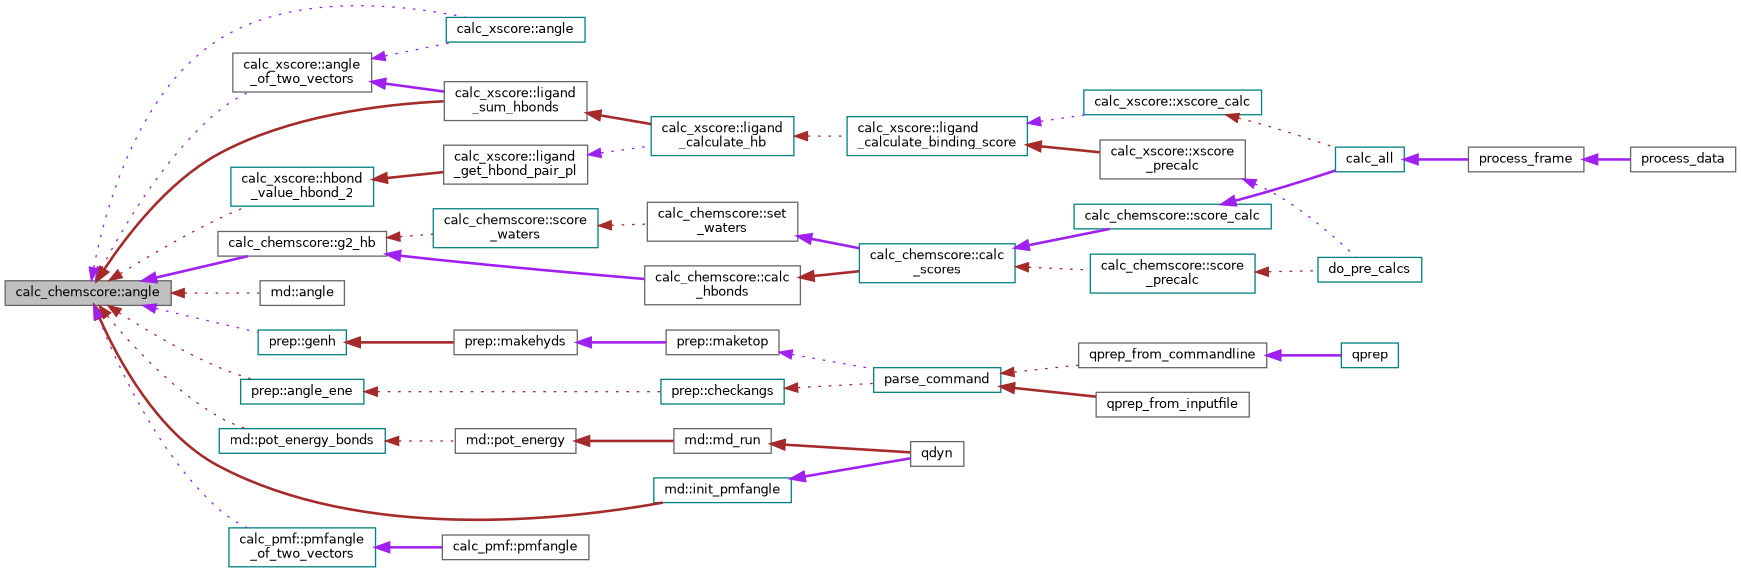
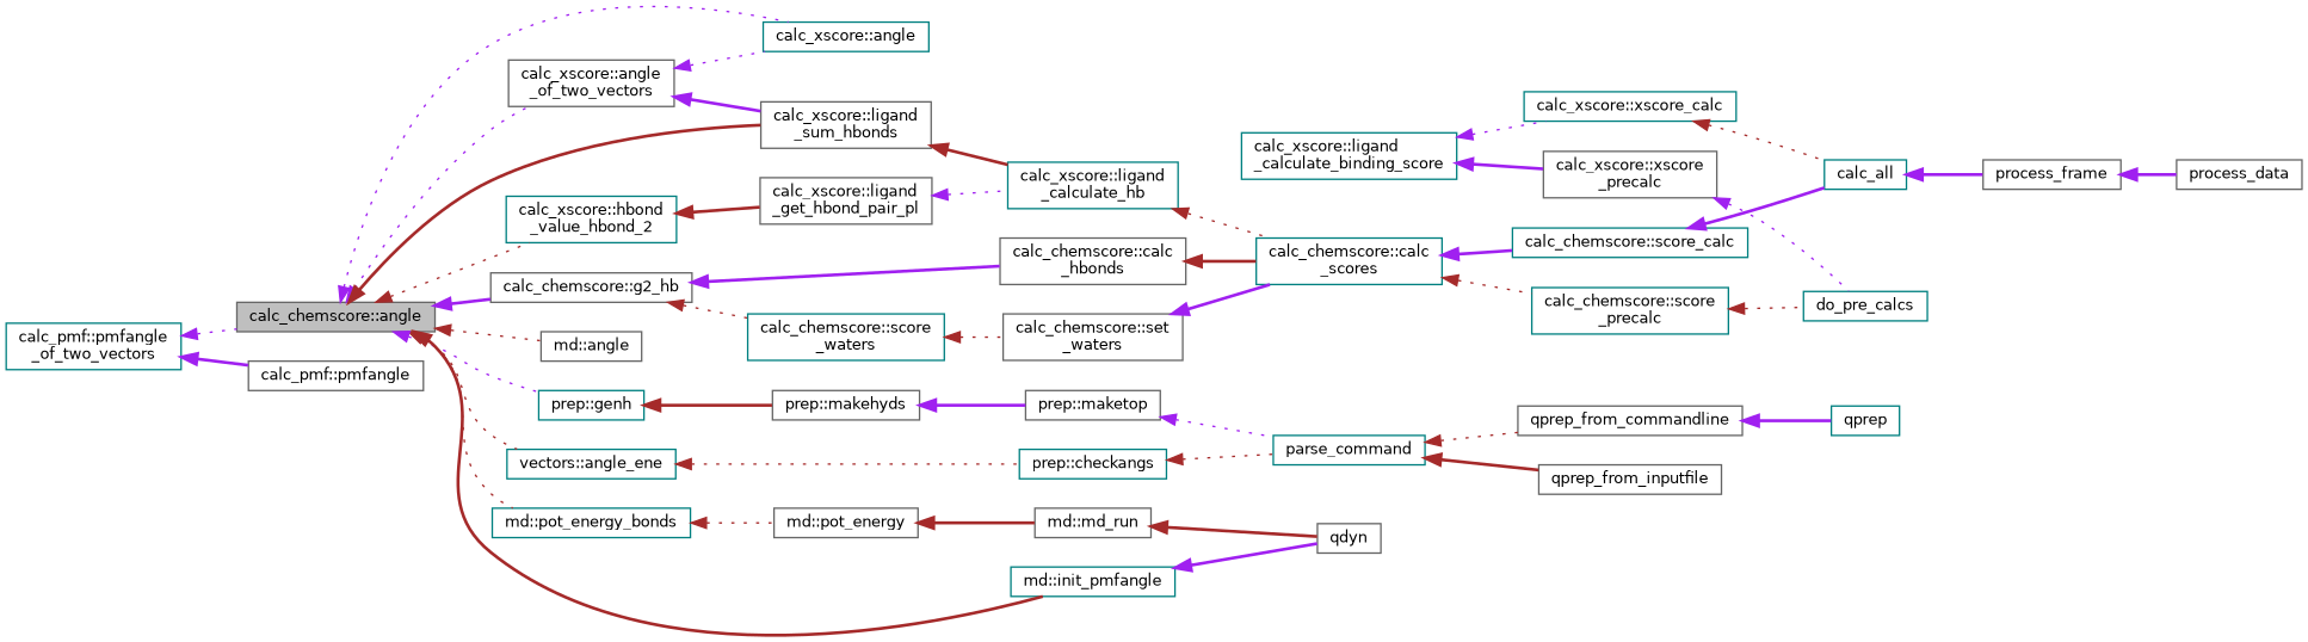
  digraph {
    rankdir=LR
    node [color=gray40 fillcolor=white fontname=Helvetica fontsize=10 shape=record style=filled]
    edge [color=brown dir=back fontname=Helvetica fontsize=10 labelfontname=Helvetica labelfontsize=10 style=dotted]
    n1 [fillcolor=grey75 fontcolor=black height=0.2 label="calc_chemscore::angle" width=0.4]
    n2 [color=teal height=0.2 label="calc_xscore::angle" width=0.4]
    n3 [height=0.2 label="md::angle" width=0.4]
-   n4 [color=teal height=0.2 label="prep::angle_ene" width=0.4]
+   n4 [color=teal height=0.2 label="vectors::angle_ene" width=0.4]
    n5 [height=0.2 label="calc_xscore::angle\l_of_two_vectors" width=0.4]
    n6 [height=0.2 label="calc_xscore::ligand\l_sum_hbonds" width=0.4]
    n7 [height=0.2 label="calc_chemscore::g2_hb" width=0.4]
    n8 [color=teal height=0.2 label="prep::genh" width=0.4]
    n9 [color=teal height=0.2 label="calc_xscore::hbond\l_value_hbond_2" width=0.4]
    n10 [color=teal height=0.2 label="md::init_pmfangle" width=0.4]
    n11 [color=teal height=0.2 label="calc_pmf::pmfangle\l_of_two_vectors" width=0.4]
    n12 [color=teal height=0.2 label="md::pot_energy_bonds" width=0.4]
    n13 [color=teal height=0.2 label="prep::checkangs" width=0.4]
    n14 [color=teal height=0.2 label="calc_xscore::ligand\l_calculate_hb" width=0.4]
    n15 [height=0.2 label="calc_chemscore::calc\l_hbonds" width=0.4]
    n16 [color=teal height=0.2 label="calc_chemscore::score\l_waters" width=0.4]
    n17 [height=0.2 label="prep::makehyds" width=0.4]
    n18 [height=0.2 label="calc_xscore::ligand\l_get_hbond_pair_pl" width=0.4]
    n19 [height=0.2 label=qdyn width=0.4]
    n20 [height=0.2 label="calc_pmf::pmfangle" width=0.4]
    n21 [height=0.2 label="md::pot_energy" width=0.4]
    n22 [color=teal height=0.2 label=parse_command width=0.4]
    n23 [height=0.2 label=qprep_from_commandline width=0.4]
    n24 [height=0.2 label=qprep_from_inputfile width=0.4]
    n25 [color=teal height=0.2 label=qprep width=0.4]
    n26 [color=teal height=0.2 label="calc_xscore::ligand\l_calculate_binding_score" width=0.4]
    n27 [height=0.2 label="calc_xscore::xscore\l_precalc" width=0.4]
    n28 [color=teal height=0.2 label="calc_xscore::xscore_calc" width=0.4]
    n29 [color=teal height=0.2 label=do_pre_calcs width=0.4]
    n30 [color=teal height=0.2 label=calc_all width=0.4]
    n31 [height=0.2 label=process_frame width=0.4]
    n32 [height=0.2 label=process_data width=0.4]
    n33 [color=teal height=0.2 label="calc_chemscore::calc\l_scores" width=0.4]
    n34 [height=0.2 label="calc_chemscore::set\l_waters" width=0.4]
    n35 [color=teal height=0.2 label="calc_chemscore::score\l_precalc" width=0.4]
    n36 [color=teal height=0.2 label="calc_chemscore::score_calc" width=0.4]
    n37 [height=0.2 label="prep::maketop" width=0.4]
    n38 [height=0.2 label="md::md_run" width=0.4]
    n1 -> n2 [color=purple]
    n1 -> n3
    n1 -> n4
    n1 -> n5 [color=purple]
    n1 -> n6 [style=bold]
    n1 -> n7 [color=purple style=bold]
    n1 -> n8 [color=purple]
    n1 -> n9
    n1 -> n10 [style=bold]
-   n1 -> n11 [color=purple]
+   n11 -> n1 [color=purple]
    n1 -> n12
    n4 -> n13
    n5 -> n2 [color=purple]
    n5 -> n6 [color=purple style=bold]
    n6 -> n14 [style=bold]
    n7 -> n15 [color=purple style=bold]
    n7 -> n16
    n8 -> n17 [style=bold]
    n9 -> n18 [style=bold]
    n10 -> n19 [color=purple style=bold]
    n11 -> n20 [color=purple style=bold]
    n12 -> n21
    n13 -> n22
-   n14 -> n26
+   n14 -> n33
    n15 -> n33 [style=bold]
    n16 -> n34
    n17 -> n37 [color=purple style=bold]
    n18 -> n14 [color=purple]
    n21 -> n38 [style=bold]
    n22 -> n23
    n22 -> n24 [style=bold]
    n23 -> n25 [color=purple style=bold]
-   n26 -> n27 [style=bold]
+   n26 -> n27 [color=purple style=bold]
    n26 -> n28 [color=purple]
    n27 -> n29 [color=purple]
    n28 -> n30
    n30 -> n31 [color=purple style=bold]
    n31 -> n32 [color=purple style=bold]
    n33 -> n35
    n33 -> n36 [color=purple style=bold]
    n34 -> n33 [color=purple style=bold]
    n35 -> n29
    n36 -> n30 [color=purple style=bold]
    n37 -> n22 [color=purple]
    n38 -> n19 [style=bold]
  }
